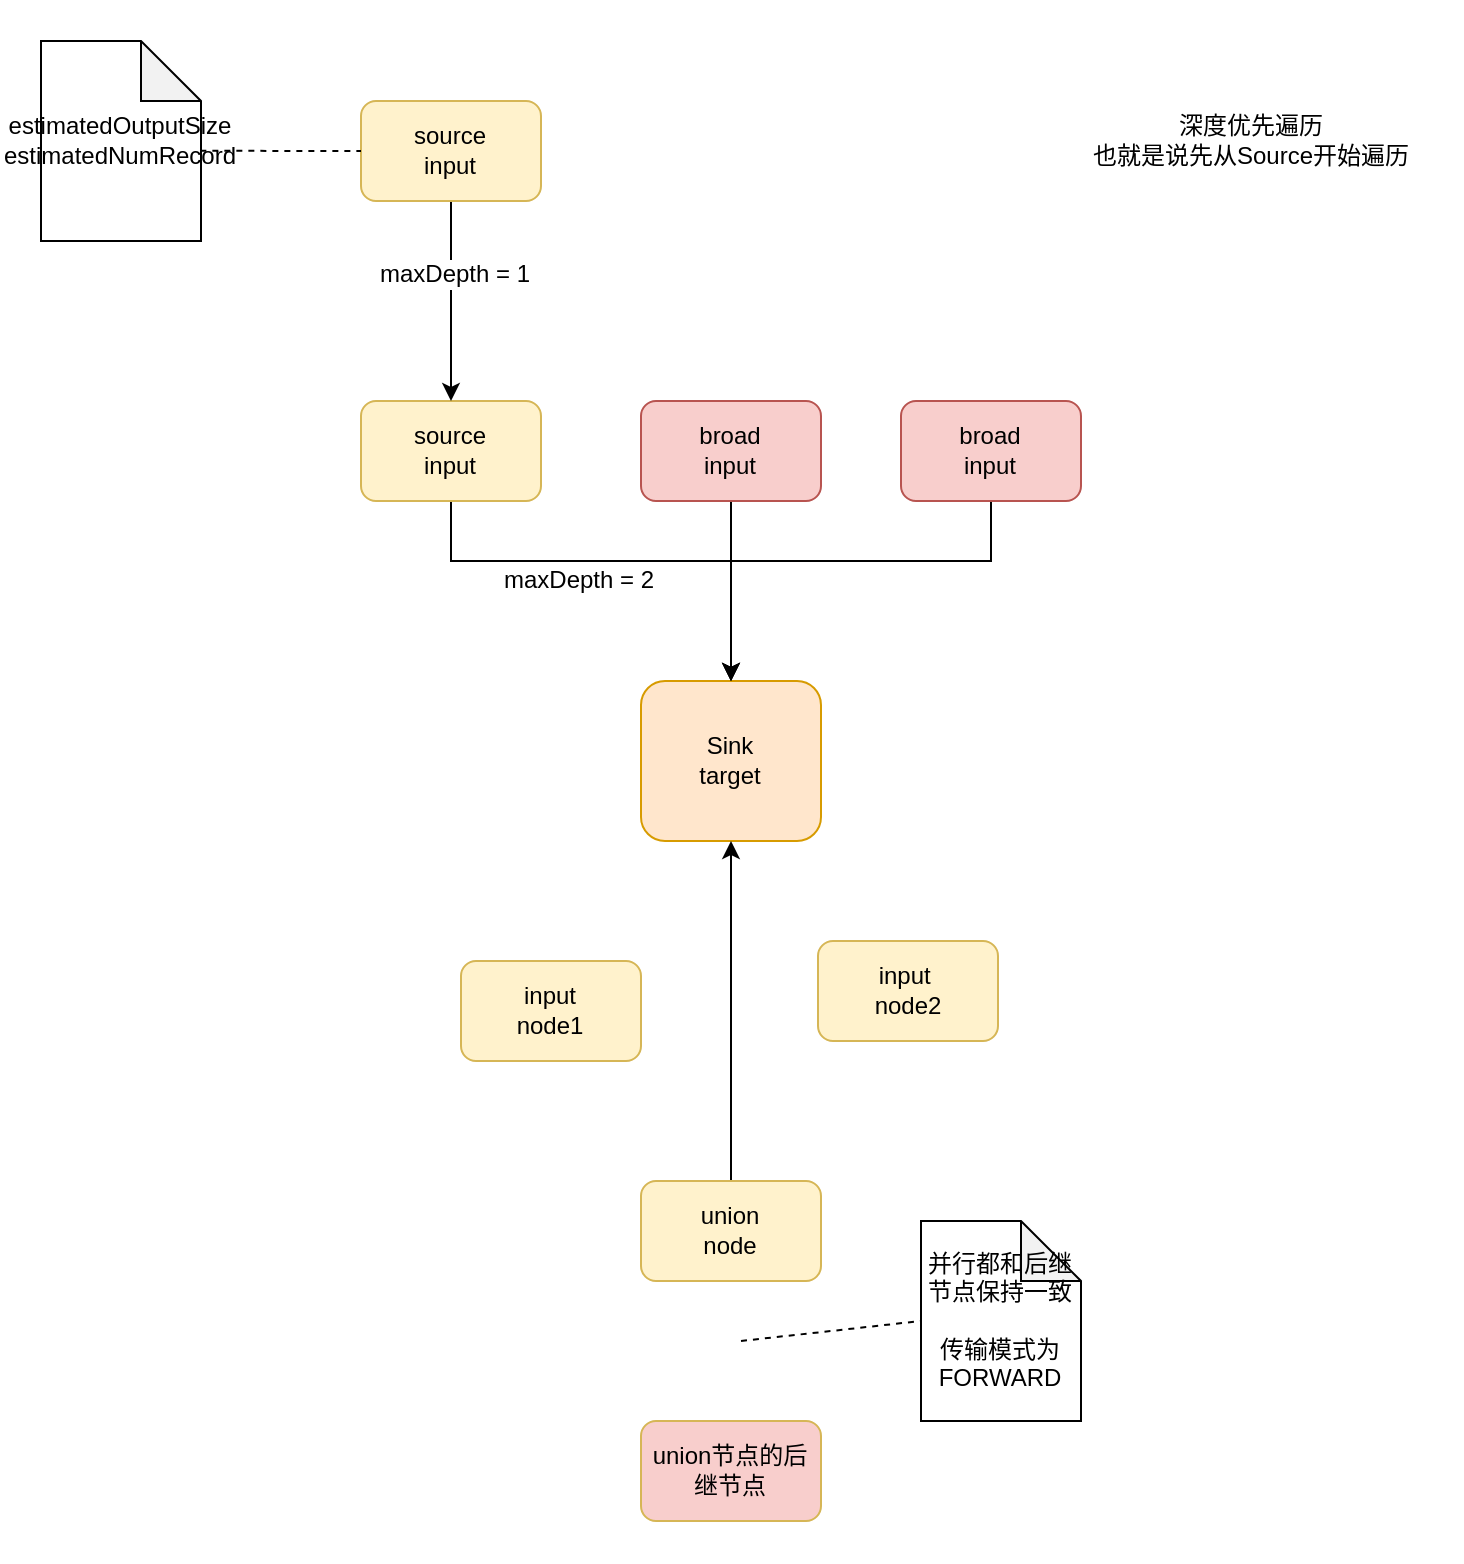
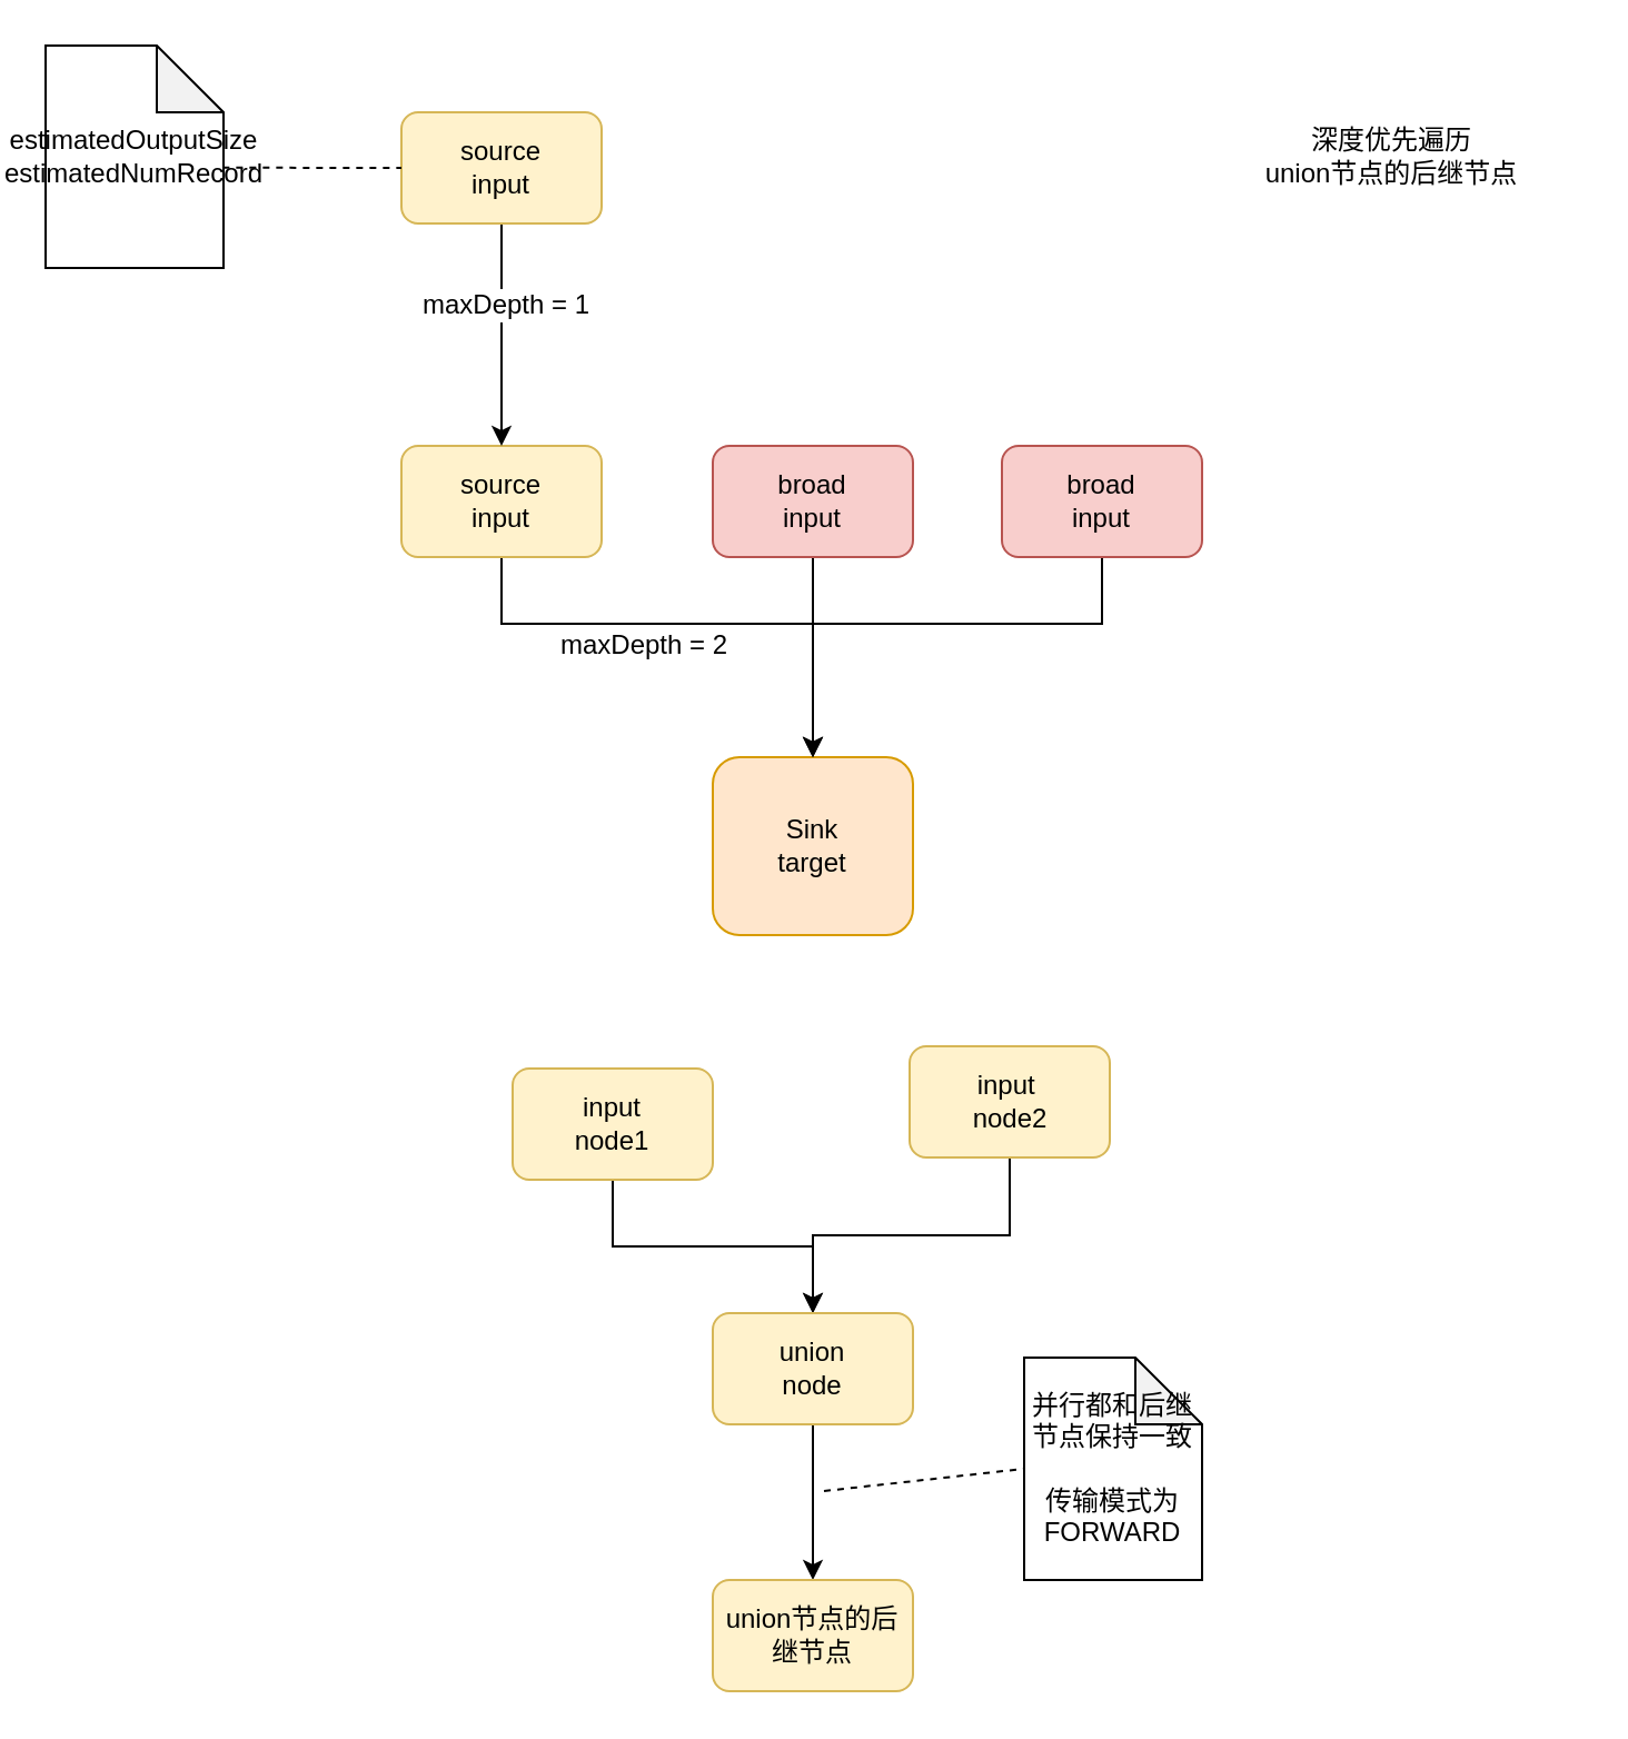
  <mxCell id="0" />
  <mxCell id="1" parent="0" />
  <mxCell id="2" value="Sink&lt;br&gt;target" style="rounded=1;whiteSpace=wrap;html=1;fillColor=#ffe6cc;strokeColor=#d79b00;" vertex="1" parent="1"><mxGeometry x="320" y="340" width="90" height="80" as="geometry" /></mxCell>
  <mxCell id="3" style="edgeStyle=orthogonalEdgeStyle;rounded=0;orthogonalLoop=1;jettySize=auto;html=1;entryX=0.5;entryY=0;entryDx=0;entryDy=0;" edge="1" parent="1" source="4" target="2"><mxGeometry relative="1" as="geometry"><Array as="points"><mxPoint x="225" y="280" /><mxPoint x="365" y="280" /></Array></mxGeometry></mxCell>
  <mxCell id="4" value="source&lt;br&gt;input" style="rounded=1;whiteSpace=wrap;html=1;fillColor=#fff2cc;strokeColor=#d6b656;" vertex="1" parent="1"><mxGeometry x="180" y="200" width="90" height="50" as="geometry" /></mxCell>
  <mxCell id="5" style="edgeStyle=orthogonalEdgeStyle;rounded=0;orthogonalLoop=1;jettySize=auto;html=1;entryX=0.5;entryY=0;entryDx=0;entryDy=0;" edge="1" parent="1" source="6" target="2"><mxGeometry relative="1" as="geometry" /></mxCell>
  <mxCell id="6" value="broad&lt;br&gt;input" style="rounded=1;whiteSpace=wrap;html=1;fillColor=#f8cecc;strokeColor=#b85450;" vertex="1" parent="1"><mxGeometry x="320" y="200" width="90" height="50" as="geometry" /></mxCell>
  <mxCell id="7" style="edgeStyle=orthogonalEdgeStyle;rounded=0;orthogonalLoop=1;jettySize=auto;html=1;entryX=0.5;entryY=0;entryDx=0;entryDy=0;" edge="1" parent="1" source="8" target="2"><mxGeometry relative="1" as="geometry"><Array as="points"><mxPoint x="495" y="280" /><mxPoint x="365" y="280" /></Array></mxGeometry></mxCell>
  <mxCell id="8" value="broad&lt;br&gt;input" style="rounded=1;whiteSpace=wrap;html=1;fillColor=#f8cecc;strokeColor=#b85450;" vertex="1" parent="1"><mxGeometry x="450" y="200" width="90" height="50" as="geometry" /></mxCell>
  <mxCell id="9" style="edgeStyle=orthogonalEdgeStyle;rounded=0;orthogonalLoop=1;jettySize=auto;html=1;entryX=0.5;entryY=0;entryDx=0;entryDy=0;" edge="1" parent="1" source="11" target="4"><mxGeometry relative="1" as="geometry" /></mxCell>
  <mxCell id="10" value="maxDepth = 1" style="text;html=1;resizable=0;points=[];align=center;verticalAlign=middle;labelBackgroundColor=#ffffff;" vertex="1" connectable="0" parent="9"><mxGeometry x="-0.273" y="1" relative="1" as="geometry"><mxPoint as="offset" /></mxGeometry></mxCell>
  <mxCell id="11" value="source&lt;br&gt;input" style="rounded=1;whiteSpace=wrap;html=1;fillColor=#fff2cc;strokeColor=#d6b656;" vertex="1" parent="1"><mxGeometry x="180" y="50" width="90" height="50" as="geometry" /></mxCell>
  <mxCell id="12" value="maxDepth = 2" style="text;html=1;resizable=0;points=[];autosize=1;align=left;verticalAlign=top;spacingTop=-4;" vertex="1" parent="1"><mxGeometry x="250" y="280" width="90" height="20" as="geometry" /></mxCell>
- <mxCell id="13" value="深度优先遍历&lt;br&gt;也就是说先从Source开始遍历" style="text;html=1;resizable=0;autosize=1;align=center;verticalAlign=middle;points=[];fillColor=none;strokeColor=none;rounded=0;" vertex="1" parent="1"><mxGeometry x="540" y="55" width="170" height="30" as="geometry" /></mxCell>
+ <mxCell id="13" value="深度优先遍历&lt;br&gt;union节点的后继节点" style="text;html=1;resizable=0;autosize=1;align=center;verticalAlign=middle;points=[];fillColor=none;strokeColor=none;rounded=0;" vertex="1" parent="1"><mxGeometry x="540" y="55" width="170" height="30" as="geometry" /></mxCell>
  <mxCell id="14" value="estimatedOutputSize&lt;br&gt;estimatedNumRecord" style="shape=note;whiteSpace=wrap;html=1;backgroundOutline=1;darkOpacity=0.05;" vertex="1" parent="1"><mxGeometry x="20" y="20" width="80" height="100" as="geometry" /></mxCell>
  <mxCell id="15" value="" style="endArrow=none;dashed=1;html=1;entryX=0;entryY=0.5;entryDx=0;entryDy=0;exitX=0.996;exitY=0.549;exitDx=0;exitDy=0;exitPerimeter=0;" edge="1" parent="1" source="14" target="11"><mxGeometry width="50" height="50" relative="1" as="geometry"><mxPoint x="20" y="460" as="sourcePoint" /><mxPoint x="70" y="410" as="targetPoint" /></mxGeometry></mxCell>
+ <mxCell id="16" style="edgeStyle=orthogonalEdgeStyle;rounded=0;orthogonalLoop=1;jettySize=auto;html=1;entryX=0.5;entryY=0;entryDx=0;entryDy=0;" edge="1" parent="1" source="17" target="21"><mxGeometry relative="1" as="geometry" /></mxCell>
  <mxCell id="17" value="input&lt;br&gt;node1" style="rounded=1;whiteSpace=wrap;html=1;fillColor=#fff2cc;strokeColor=#d6b656;" vertex="1" parent="1"><mxGeometry x="230" y="480" width="90" height="50" as="geometry" /></mxCell>
+ <mxCell id="18" style="edgeStyle=orthogonalEdgeStyle;rounded=0;orthogonalLoop=1;jettySize=auto;html=1;entryX=0.5;entryY=0;entryDx=0;entryDy=0;" edge="1" parent="1" source="19" target="21"><mxGeometry relative="1" as="geometry" /></mxCell>
  <mxCell id="19" value="input&amp;nbsp;&lt;br&gt;node2" style="rounded=1;whiteSpace=wrap;html=1;fillColor=#fff2cc;strokeColor=#d6b656;" vertex="1" parent="1"><mxGeometry x="408.5" y="470" width="90" height="50" as="geometry" /></mxCell>
- <mxCell id="20" style="edgeStyle=orthogonalEdgeStyle;rounded=0;orthogonalLoop=1;jettySize=auto;html=1;" edge="1" parent="1" source="21" target="2"><mxGeometry relative="1" as="geometry" /></mxCell>
+ <mxCell id="20" style="edgeStyle=orthogonalEdgeStyle;rounded=0;orthogonalLoop=1;jettySize=auto;html=1;entryX=0.5;entryY=0;entryDx=0;entryDy=0;" edge="1" parent="1" source="21" target="22"><mxGeometry relative="1" as="geometry" /></mxCell>
  <mxCell id="21" value="union&lt;br&gt;node" style="rounded=1;whiteSpace=wrap;html=1;fillColor=#fff2cc;strokeColor=#d6b656;" vertex="1" parent="1"><mxGeometry x="320" y="590" width="90" height="50" as="geometry" /></mxCell>
- <mxCell id="22" value="union节点的后继节点" style="rounded=1;whiteSpace=wrap;html=1;fillColor=#f8cecc;strokeColor=#d6b656;" vertex="1" parent="1"><mxGeometry x="320" y="710" width="90" height="50" as="geometry" /></mxCell>
+ <mxCell id="22" value="union节点的后继节点" style="rounded=1;whiteSpace=wrap;html=1;fillColor=#fff2cc;strokeColor=#d6b656;" vertex="1" parent="1"><mxGeometry x="320" y="710" width="90" height="50" as="geometry" /></mxCell>
  <mxCell id="23" value="" style="endArrow=none;dashed=1;html=1;" edge="1" parent="1"><mxGeometry width="50" height="50" relative="1" as="geometry"><mxPoint x="370" y="670" as="sourcePoint" /><mxPoint x="460" y="660" as="targetPoint" /></mxGeometry></mxCell>
  <mxCell id="24" value="并行都和后继节点保持一致&lt;br&gt;&lt;br&gt;传输模式为FORWARD" style="shape=note;whiteSpace=wrap;html=1;backgroundOutline=1;darkOpacity=0.05;" vertex="1" parent="1"><mxGeometry x="460" y="610" width="80" height="100" as="geometry" /></mxCell>
